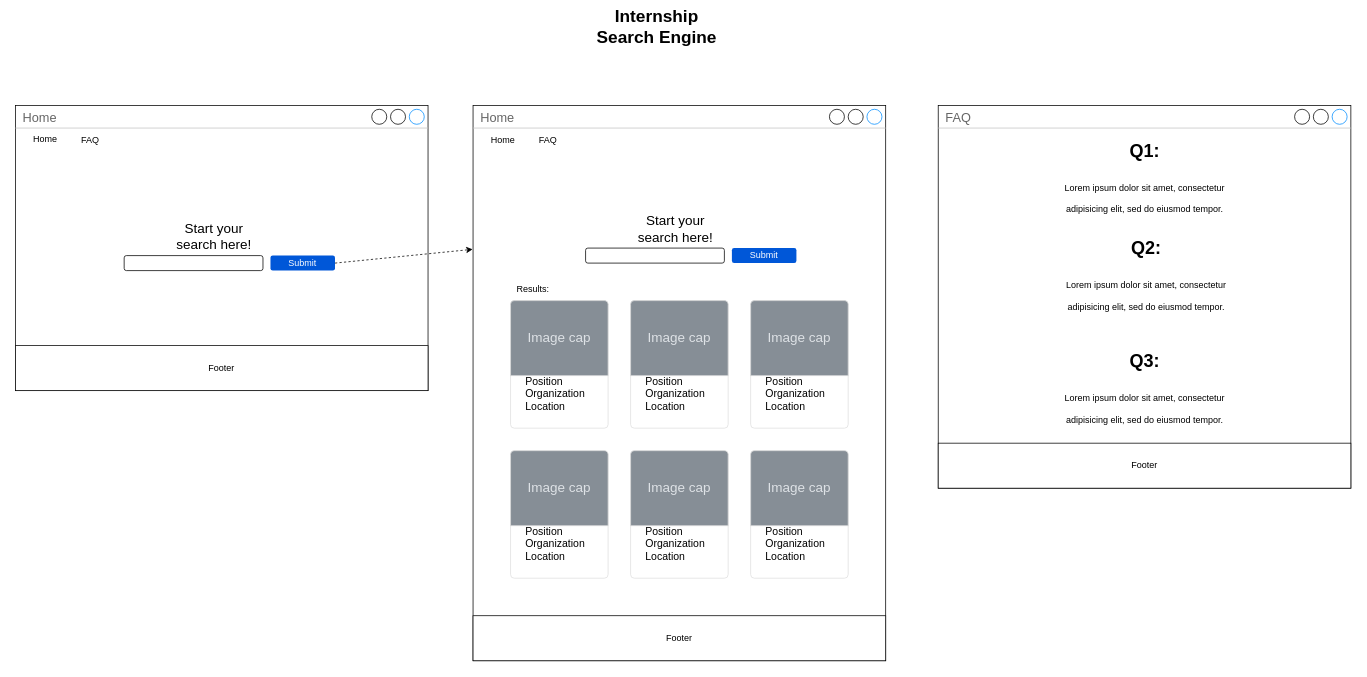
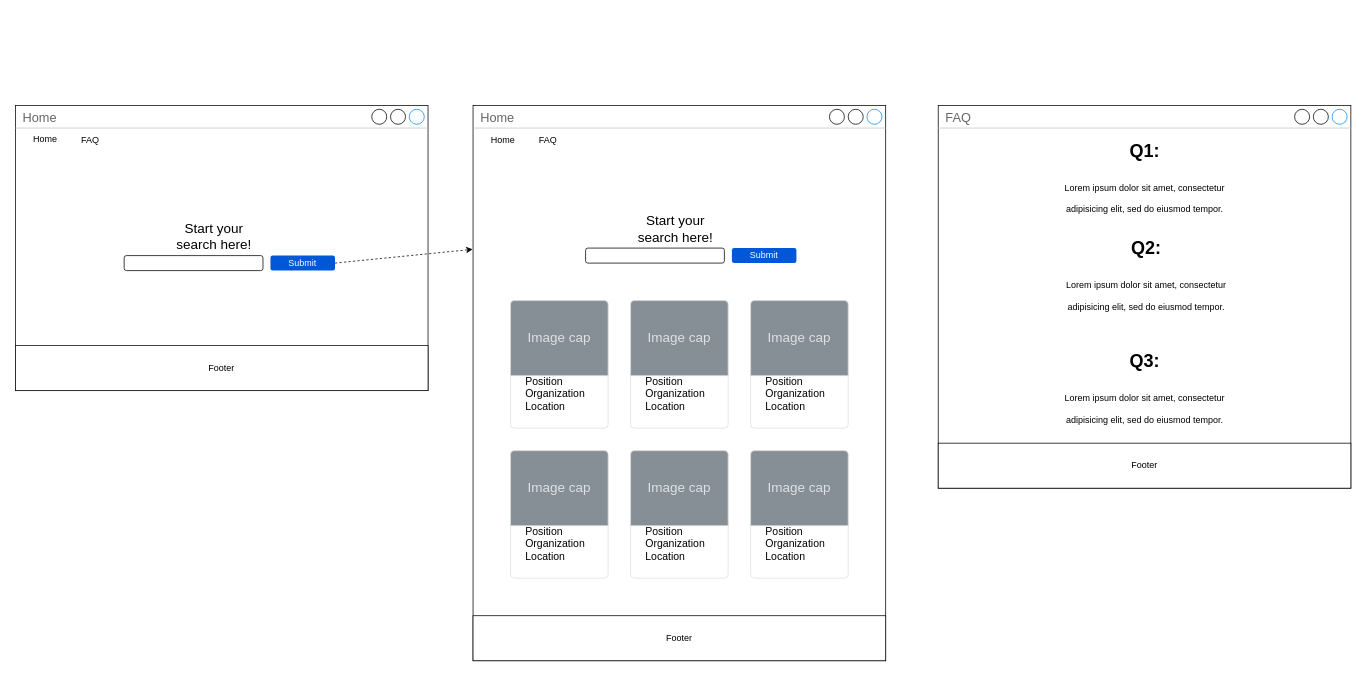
  <mxCell id="0" />
  <mxCell id="1" parent="0" />
  <mxCell id="2" value="Home" style="strokeWidth=1;shadow=0;dashed=0;align=center;html=1;shape=mxgraph.mockup.containers.window;align=left;verticalAlign=top;spacingLeft=8;strokeColor2=#008cff;strokeColor3=#c4c4c4;fontColor=#666666;mainText=;fontSize=17;labelBackgroundColor=none;whiteSpace=wrap;" vertex="1" parent="1"><mxGeometry x="20" y="140" width="550" height="380" as="geometry" /></mxCell>
  <mxCell id="3" value="FAQ" style="strokeWidth=1;shadow=0;dashed=0;align=center;html=1;shape=mxgraph.mockup.containers.window;align=left;verticalAlign=top;spacingLeft=8;strokeColor2=#008cff;strokeColor3=#c4c4c4;fontColor=#666666;mainText=;fontSize=17;labelBackgroundColor=none;whiteSpace=wrap;" vertex="1" parent="1"><mxGeometry x="1250" y="140" width="550" height="510" as="geometry" /></mxCell>
  <mxCell id="4" value="Home" style="strokeWidth=1;shadow=0;dashed=0;align=center;html=1;shape=mxgraph.mockup.containers.window;align=left;verticalAlign=top;spacingLeft=8;strokeColor2=#008cff;strokeColor3=#c4c4c4;fontColor=#666666;mainText=;fontSize=17;labelBackgroundColor=none;whiteSpace=wrap;" vertex="1" parent="1"><mxGeometry x="630" y="140" width="550" height="740" as="geometry" /></mxCell>
  <mxCell id="5" value="" style="rounded=1;whiteSpace=wrap;html=1;" vertex="1" parent="1"><mxGeometry x="165" y="340" width="185" height="20" as="geometry" /></mxCell>
  <mxCell id="6" value="&lt;font style=&quot;font-size: 18px;&quot;&gt;Start your search here!&lt;/font&gt;" style="text;html=1;align=center;verticalAlign=middle;whiteSpace=wrap;rounded=0;" vertex="1" parent="1"><mxGeometry x="230" y="300" width="110" height="30" as="geometry" /></mxCell>
  <mxCell id="7" value="Submit" style="rounded=1;fillColor=#0057D8;strokeColor=none;html=1;whiteSpace=wrap;fontColor=#ffffff;align=center;verticalAlign=middle;fontStyle=0;fontSize=12;sketch=0;" vertex="1" parent="1"><mxGeometry x="360" y="340" width="86" height="20" as="geometry" /></mxCell>
  <mxCell id="8" value="Home" style="text;html=1;align=center;verticalAlign=middle;whiteSpace=wrap;rounded=0;" vertex="1" parent="1"><mxGeometry x="30" y="170" width="60" height="30" as="geometry" /></mxCell>
  <mxCell id="9" value="FAQ" style="text;html=1;align=center;verticalAlign=middle;whiteSpace=wrap;rounded=0;" vertex="1" parent="1"><mxGeometry x="90" y="171" width="60" height="30" as="geometry" /></mxCell>
  <mxCell id="10" value="" style="html=1;labelBackgroundColor=#ffffff;startArrow=none;startFill=0;startSize=6;endArrow=classic;endFill=1;endSize=6;jettySize=auto;orthogonalLoop=1;strokeWidth=1;dashed=1;fontSize=14;rounded=0;exitX=1;exitY=0.5;exitDx=0;exitDy=0;entryX=-0.001;entryY=0.259;entryDx=0;entryDy=0;entryPerimeter=0;" edge="1" parent="1" source="7" target="4"><mxGeometry width="60" height="60" relative="1" as="geometry"><mxPoint x="410" y="400" as="sourcePoint" /><mxPoint x="470" y="340" as="targetPoint" /></mxGeometry></mxCell>
  <mxCell id="11" value="" style="rounded=1;whiteSpace=wrap;html=1;" vertex="1" parent="1"><mxGeometry x="780" y="330" width="185" height="20" as="geometry" /></mxCell>
  <mxCell id="12" value="&lt;font style=&quot;font-size: 18px;&quot;&gt;Start your search here!&lt;/font&gt;" style="text;html=1;align=center;verticalAlign=middle;whiteSpace=wrap;rounded=0;" vertex="1" parent="1"><mxGeometry x="845" y="290" width="110" height="30" as="geometry" /></mxCell>
  <mxCell id="13" value="Submit" style="rounded=1;fillColor=#0057D8;strokeColor=none;html=1;whiteSpace=wrap;fontColor=#ffffff;align=center;verticalAlign=middle;fontStyle=0;fontSize=12;sketch=0;" vertex="1" parent="1"><mxGeometry x="975" y="330" width="86" height="20" as="geometry" /></mxCell>
  <mxCell id="14" value="Home" style="text;html=1;align=center;verticalAlign=middle;whiteSpace=wrap;rounded=0;" vertex="1" parent="1"><mxGeometry x="640" y="171" width="60" height="30" as="geometry" /></mxCell>
  <mxCell id="15" value="FAQ" style="text;html=1;align=center;verticalAlign=middle;whiteSpace=wrap;rounded=0;" vertex="1" parent="1"><mxGeometry x="700" y="172" width="60" height="30" as="geometry" /></mxCell>
  <mxCell id="16" value="Position&lt;div&gt;Organization&lt;/div&gt;&lt;div&gt;Location&lt;/div&gt;" style="html=1;shadow=0;dashed=0;shape=mxgraph.bootstrap.rrect;rSize=5;strokeColor=#DFDFDF;html=1;whiteSpace=wrap;fillColor=#ffffff;fontColor=#000000;verticalAlign=bottom;align=left;spacing=20;fontSize=14;" vertex="1" parent="1"><mxGeometry x="680" y="400" width="130" height="170" as="geometry" /></mxCell>
  <mxCell id="17" value="Image cap" style="html=1;shadow=0;dashed=0;shape=mxgraph.bootstrap.topButton;rSize=5;perimeter=none;whiteSpace=wrap;fillColor=#868E96;strokeColor=#DFDFDF;fontColor=#DEE2E6;resizeWidth=1;fontSize=18;" vertex="1" parent="16"><mxGeometry width="130" height="100" relative="1" as="geometry" /></mxCell>
  <mxCell id="18" value="Position&lt;div&gt;Organization&lt;/div&gt;&lt;div&gt;Location&lt;/div&gt;" style="html=1;shadow=0;dashed=0;shape=mxgraph.bootstrap.rrect;rSize=5;strokeColor=#DFDFDF;html=1;whiteSpace=wrap;fillColor=#ffffff;fontColor=#000000;verticalAlign=bottom;align=left;spacing=20;fontSize=14;" vertex="1" parent="1"><mxGeometry x="840" y="400" width="130" height="170" as="geometry" /></mxCell>
  <mxCell id="19" value="Image cap" style="html=1;shadow=0;dashed=0;shape=mxgraph.bootstrap.topButton;rSize=5;perimeter=none;whiteSpace=wrap;fillColor=#868E96;strokeColor=#DFDFDF;fontColor=#DEE2E6;resizeWidth=1;fontSize=18;" vertex="1" parent="18"><mxGeometry width="130" height="100" relative="1" as="geometry" /></mxCell>
  <mxCell id="20" value="Position&lt;div&gt;Organization&lt;/div&gt;&lt;div&gt;Location&lt;/div&gt;" style="html=1;shadow=0;dashed=0;shape=mxgraph.bootstrap.rrect;rSize=5;strokeColor=#DFDFDF;html=1;whiteSpace=wrap;fillColor=#ffffff;fontColor=#000000;verticalAlign=bottom;align=left;spacing=20;fontSize=14;" vertex="1" parent="1"><mxGeometry x="1000" y="400" width="130" height="170" as="geometry" /></mxCell>
  <mxCell id="21" value="Image cap" style="html=1;shadow=0;dashed=0;shape=mxgraph.bootstrap.topButton;rSize=5;perimeter=none;whiteSpace=wrap;fillColor=#868E96;strokeColor=#DFDFDF;fontColor=#DEE2E6;resizeWidth=1;fontSize=18;" vertex="1" parent="20"><mxGeometry width="130" height="100" relative="1" as="geometry" /></mxCell>
  <mxCell id="22" value="Position&lt;div&gt;Organization&lt;/div&gt;&lt;div&gt;Location&lt;/div&gt;" style="html=1;shadow=0;dashed=0;shape=mxgraph.bootstrap.rrect;rSize=5;strokeColor=#DFDFDF;html=1;whiteSpace=wrap;fillColor=#ffffff;fontColor=#000000;verticalAlign=bottom;align=left;spacing=20;fontSize=14;" vertex="1" parent="1"><mxGeometry x="680" y="600" width="130" height="170" as="geometry" /></mxCell>
  <mxCell id="23" value="Image cap" style="html=1;shadow=0;dashed=0;shape=mxgraph.bootstrap.topButton;rSize=5;perimeter=none;whiteSpace=wrap;fillColor=#868E96;strokeColor=#DFDFDF;fontColor=#DEE2E6;resizeWidth=1;fontSize=18;" vertex="1" parent="22"><mxGeometry width="130" height="100" relative="1" as="geometry" /></mxCell>
  <mxCell id="24" value="Position&lt;div&gt;Organization&lt;/div&gt;&lt;div&gt;Location&lt;/div&gt;" style="html=1;shadow=0;dashed=0;shape=mxgraph.bootstrap.rrect;rSize=5;strokeColor=#DFDFDF;html=1;whiteSpace=wrap;fillColor=#ffffff;fontColor=#000000;verticalAlign=bottom;align=left;spacing=20;fontSize=14;" vertex="1" parent="1"><mxGeometry x="840" y="600" width="130" height="170" as="geometry" /></mxCell>
  <mxCell id="25" value="Image cap" style="html=1;shadow=0;dashed=0;shape=mxgraph.bootstrap.topButton;rSize=5;perimeter=none;whiteSpace=wrap;fillColor=#868E96;strokeColor=#DFDFDF;fontColor=#DEE2E6;resizeWidth=1;fontSize=18;" vertex="1" parent="24"><mxGeometry width="130" height="100" relative="1" as="geometry" /></mxCell>
  <mxCell id="26" value="Position&lt;div&gt;Organization&lt;/div&gt;&lt;div&gt;Location&lt;/div&gt;" style="html=1;shadow=0;dashed=0;shape=mxgraph.bootstrap.rrect;rSize=5;strokeColor=#DFDFDF;html=1;whiteSpace=wrap;fillColor=#ffffff;fontColor=#000000;verticalAlign=bottom;align=left;spacing=20;fontSize=14;" vertex="1" parent="1"><mxGeometry x="1000" y="600" width="130" height="170" as="geometry" /></mxCell>
  <mxCell id="27" value="Image cap" style="html=1;shadow=0;dashed=0;shape=mxgraph.bootstrap.topButton;rSize=5;perimeter=none;whiteSpace=wrap;fillColor=#868E96;strokeColor=#DFDFDF;fontColor=#DEE2E6;resizeWidth=1;fontSize=18;" vertex="1" parent="26"><mxGeometry width="130" height="100" relative="1" as="geometry" /></mxCell>
- <mxCell id="28" value="Results:" style="text;html=1;align=center;verticalAlign=middle;whiteSpace=wrap;rounded=0;" vertex="1" parent="1"><mxGeometry x="680" y="370" width="60" height="30" as="geometry" /></mxCell>
  <mxCell id="29" value="Footer" style="rounded=0;whiteSpace=wrap;html=1;" vertex="1" parent="1"><mxGeometry x="630" y="820" width="550" height="60" as="geometry" /></mxCell>
  <mxCell id="30" value="Footer" style="rounded=0;whiteSpace=wrap;html=1;" vertex="1" parent="1"><mxGeometry x="20" y="460" width="550" height="60" as="geometry" /></mxCell>
- <mxCell id="31" value="&lt;font style=&quot;font-size: 23px;&quot;&gt;&lt;b&gt;Internship Search Engine&lt;/b&gt;&lt;/font&gt;" style="text;html=1;align=center;verticalAlign=middle;whiteSpace=wrap;rounded=0;" vertex="1" parent="1"><mxGeometry x="780" y="20" width="190" height="30" as="geometry" /></mxCell>
  <mxCell id="32" value="&lt;h1 style=&quot;margin-top: 0px;&quot;&gt;&lt;span style=&quot;background-color: transparent; color: light-dark(rgb(0, 0, 0), rgb(255, 255, 255));&quot;&gt;Q1:&lt;/span&gt;&lt;/h1&gt;&lt;h1 style=&quot;margin-top: 0px;&quot;&gt;&lt;span style=&quot;background-color: transparent; color: light-dark(rgb(0, 0, 0), rgb(255, 255, 255)); font-size: 12px; font-weight: normal;&quot;&gt;Lorem ipsum dolor sit amet, consectetur adipisicing elit, sed do eiusmod tempor.&lt;/span&gt;&lt;/h1&gt;&lt;div&gt;&lt;span style=&quot;background-color: transparent; color: light-dark(rgb(0, 0, 0), rgb(255, 255, 255)); font-size: 12px; font-weight: normal;&quot;&gt;&lt;br&gt;&lt;/span&gt;&lt;/div&gt;" style="text;html=1;whiteSpace=wrap;overflow=hidden;rounded=0;align=center;" vertex="1" parent="1"><mxGeometry x="1407.5" y="180" width="235" height="120" as="geometry" /></mxCell>
  <mxCell id="33" value="&lt;h1 style=&quot;margin-top: 0px;&quot;&gt;&lt;span style=&quot;background-color: transparent; color: light-dark(rgb(0, 0, 0), rgb(255, 255, 255));&quot;&gt;Q2:&lt;/span&gt;&lt;/h1&gt;&lt;h1 style=&quot;margin-top: 0px;&quot;&gt;&lt;span style=&quot;background-color: transparent; color: light-dark(rgb(0, 0, 0), rgb(255, 255, 255)); font-size: 12px; font-weight: normal;&quot;&gt;Lorem ipsum dolor sit amet, consectetur adipisicing elit, sed do eiusmod tempor.&lt;/span&gt;&lt;/h1&gt;&lt;div&gt;&lt;span style=&quot;background-color: transparent; color: light-dark(rgb(0, 0, 0), rgb(255, 255, 255)); font-size: 12px; font-weight: normal;&quot;&gt;&lt;br&gt;&lt;/span&gt;&lt;/div&gt;" style="text;html=1;whiteSpace=wrap;overflow=hidden;rounded=0;align=center;" vertex="1" parent="1"><mxGeometry x="1410" y="310" width="235" height="120" as="geometry" /></mxCell>
  <mxCell id="34" value="&lt;h1 style=&quot;margin-top: 0px;&quot;&gt;&lt;span style=&quot;background-color: transparent; color: light-dark(rgb(0, 0, 0), rgb(255, 255, 255));&quot;&gt;Q3:&lt;/span&gt;&lt;/h1&gt;&lt;h1 style=&quot;margin-top: 0px;&quot;&gt;&lt;span style=&quot;background-color: transparent; color: light-dark(rgb(0, 0, 0), rgb(255, 255, 255)); font-size: 12px; font-weight: normal;&quot;&gt;Lorem ipsum dolor sit amet, consectetur adipisicing elit, sed do eiusmod tempor.&lt;/span&gt;&lt;/h1&gt;&lt;div&gt;&lt;span style=&quot;background-color: transparent; color: light-dark(rgb(0, 0, 0), rgb(255, 255, 255)); font-size: 12px; font-weight: normal;&quot;&gt;&lt;br&gt;&lt;/span&gt;&lt;/div&gt;" style="text;html=1;whiteSpace=wrap;overflow=hidden;rounded=0;align=center;" vertex="1" parent="1"><mxGeometry x="1407.5" y="460" width="235" height="120" as="geometry" /></mxCell>
  <mxCell id="35" value="Footer" style="rounded=0;whiteSpace=wrap;html=1;" vertex="1" parent="1"><mxGeometry x="1250" y="590" width="550" height="60" as="geometry" /></mxCell>
